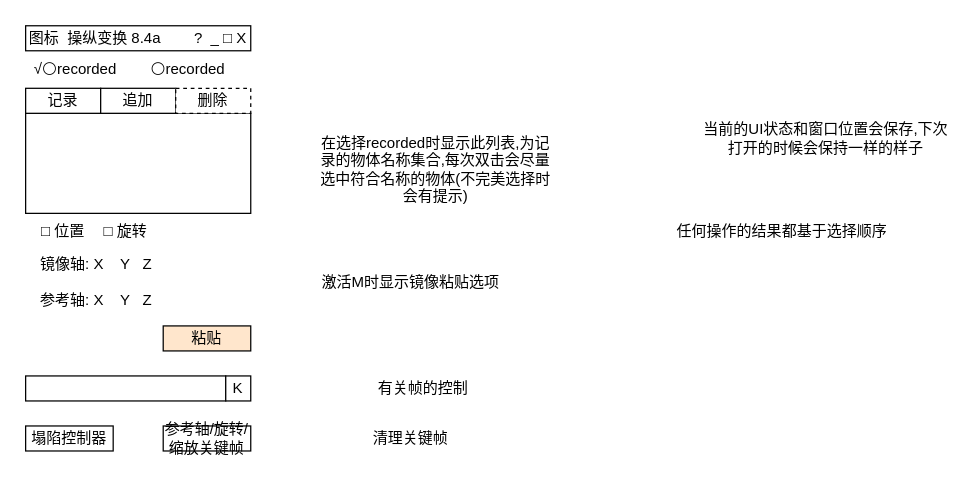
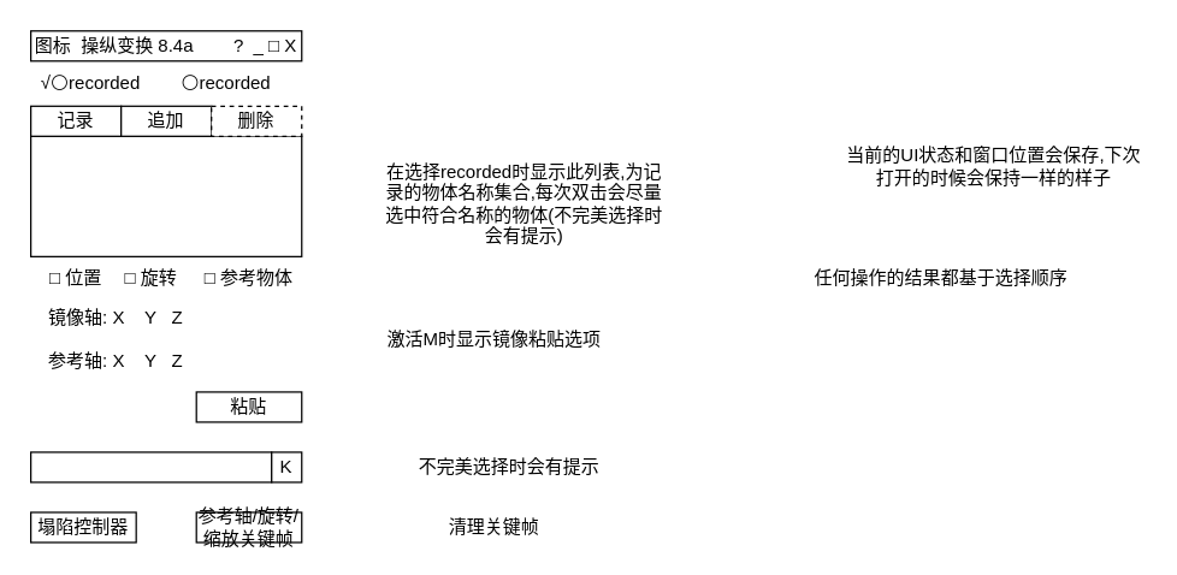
  <mxCell id="0" />
  <mxCell id="1" parent="0" />
  <mxCell id="2" value="" style="rounded=0;whiteSpace=wrap;html=1;" vertex="1" parent="1"><mxGeometry x="20" y="90" width="180" height="80" as="geometry" /></mxCell>
  <mxCell id="3" value="⚪recorded" style="text;html=1;strokeColor=none;fillColor=none;align=center;verticalAlign=middle;whiteSpace=wrap;rounded=0;" vertex="1" parent="1"><mxGeometry x="110" y="40" width="80" height="30" as="geometry" /></mxCell>
  <mxCell id="4" value="√⚪recorded" style="text;html=1;strokeColor=none;fillColor=none;align=center;verticalAlign=middle;whiteSpace=wrap;rounded=0;" vertex="1" parent="1"><mxGeometry x="20" y="40" width="80" height="30" as="geometry" /></mxCell>
  <mxCell id="5" value="记录" style="rounded=0;whiteSpace=wrap;html=1;" vertex="1" parent="1"><mxGeometry x="20" y="70" width="60" height="20" as="geometry" /></mxCell>
  <mxCell id="6" value="追加" style="rounded=0;whiteSpace=wrap;html=1;" vertex="1" parent="1"><mxGeometry x="80" y="70" width="60" height="20" as="geometry" /></mxCell>
  <mxCell id="7" value="删除" style="rounded=0;whiteSpace=wrap;html=1;dashed=1;" vertex="1" parent="1"><mxGeometry x="140" y="70" width="60" height="20" as="geometry" /></mxCell>
  <mxCell id="8" value="在选择recorded时显示此列表,为记录的物体名称集合,每次双击会尽量选中符合名称的物体(不完美选择时会有提示)" style="text;html=1;strokeColor=none;fillColor=none;align=center;verticalAlign=middle;whiteSpace=wrap;rounded=0;" vertex="1" parent="1"><mxGeometry x="250" y="100" width="196" height="70" as="geometry" /></mxCell>
- <mxCell id="9" value="粘贴" style="rounded=0;whiteSpace=wrap;html=1;fillColor=#ffe6cc;" vertex="1" parent="1"><mxGeometry x="130" y="260" width="70" height="20" as="geometry" /></mxCell>
+ <mxCell id="9" value="粘贴" style="rounded=0;whiteSpace=wrap;html=1;" vertex="1" parent="1"><mxGeometry x="130" y="260" width="70" height="20" as="geometry" /></mxCell>
  <mxCell id="10" value="□ 位置" style="text;html=1;strokeColor=none;fillColor=none;align=center;verticalAlign=middle;whiteSpace=wrap;rounded=0;" vertex="1" parent="1"><mxGeometry x="20" y="170" width="60" height="30" as="geometry" /></mxCell>
  <mxCell id="11" value="□ 旋转" style="text;html=1;strokeColor=none;fillColor=none;align=center;verticalAlign=middle;whiteSpace=wrap;rounded=0;" vertex="1" parent="1"><mxGeometry x="70" y="175" width="60" height="20" as="geometry" /></mxCell>
+ <mxCell id="12" value="□ 参考物体" style="text;html=1;strokeColor=none;fillColor=none;align=center;verticalAlign=middle;whiteSpace=wrap;rounded=0;" vertex="1" parent="1"><mxGeometry x="130" y="175" width="70" height="20" as="geometry" /></mxCell>
  <mxCell id="13" value="激活M时显示镜像粘贴选项" style="text;html=1;strokeColor=none;fillColor=none;align=center;verticalAlign=middle;whiteSpace=wrap;rounded=0;" vertex="1" parent="1"><mxGeometry x="230" y="205" width="196" height="40" as="geometry" /></mxCell>
  <mxCell id="14" value="镜像轴:&amp;nbsp;X&lt;span&gt;&#09;&lt;/span&gt;&amp;nbsp; &amp;nbsp;Y&amp;nbsp; &amp;nbsp;Z&lt;br&gt;&lt;br&gt;参考轴: X&lt;span&gt;&#09;&lt;/span&gt;&amp;nbsp; &amp;nbsp;Y&amp;nbsp; &amp;nbsp;Z" style="text;html=1;strokeColor=none;fillColor=none;align=left;verticalAlign=middle;whiteSpace=wrap;rounded=0;" vertex="1" parent="1"><mxGeometry x="30" y="200" width="170" height="50" as="geometry" /></mxCell>
  <mxCell id="15" value="" style="rounded=0;whiteSpace=wrap;html=1;" vertex="1" parent="1"><mxGeometry x="20" y="300" width="160" height="20" as="geometry" /></mxCell>
  <mxCell id="16" value="K" style="rounded=0;whiteSpace=wrap;html=1;" vertex="1" parent="1"><mxGeometry x="180" y="300" width="20" height="20" as="geometry" /></mxCell>
- <mxCell id="17" value="有关帧的控制" style="text;html=1;strokeColor=none;fillColor=none;align=center;verticalAlign=middle;whiteSpace=wrap;rounded=0;" vertex="1" parent="1"><mxGeometry x="240" y="300" width="196" height="20" as="geometry" /></mxCell>
+ <mxCell id="17" value="不完美选择时会有提示" style="text;html=1;strokeColor=none;fillColor=none;align=center;verticalAlign=middle;whiteSpace=wrap;rounded=0;" vertex="1" parent="1"><mxGeometry x="240" y="300" width="196" height="20" as="geometry" /></mxCell>
  <mxCell id="18" value="当前的UI状态和窗口位置会保存,下次打开的时候会保持一样的样子" style="text;html=1;strokeColor=none;fillColor=none;align=center;verticalAlign=middle;whiteSpace=wrap;rounded=0;" vertex="1" parent="1"><mxGeometry x="560" y="90" width="200" height="40" as="geometry" /></mxCell>
  <mxCell id="19" value="塌陷控制器" style="rounded=0;whiteSpace=wrap;html=1;" vertex="1" parent="1"><mxGeometry x="20" y="340" width="70" height="20" as="geometry" /></mxCell>
  <mxCell id="20" value="参考轴/旋转/缩放关键帧" style="rounded=0;whiteSpace=wrap;html=1;" vertex="1" parent="1"><mxGeometry x="130" y="340" width="70" height="20" as="geometry" /></mxCell>
  <mxCell id="21" value="任何操作的结果都基于选择顺序" style="text;html=1;strokeColor=none;fillColor=none;align=center;verticalAlign=middle;whiteSpace=wrap;rounded=0;" vertex="1" parent="1"><mxGeometry x="530" y="170" width="190" height="30" as="geometry" /></mxCell>
  <mxCell id="22" value="图标&amp;nbsp; 操纵变换 8.4a&amp;nbsp; &amp;nbsp; &amp;nbsp; &amp;nbsp; ?&amp;nbsp; _ □ X" style="rounded=0;whiteSpace=wrap;html=1;" vertex="1" parent="1"><mxGeometry x="20" y="20" width="180" height="20" as="geometry" /></mxCell>
  <mxCell id="23" value="清理关键帧" style="text;html=1;strokeColor=none;fillColor=none;align=center;verticalAlign=middle;whiteSpace=wrap;rounded=0;" vertex="1" parent="1"><mxGeometry x="230" y="340" width="196" height="20" as="geometry" /></mxCell>
